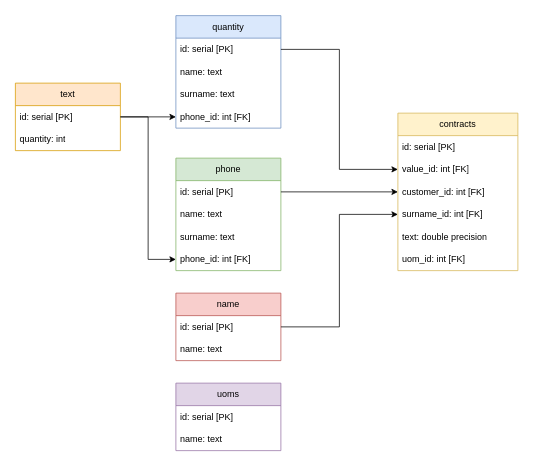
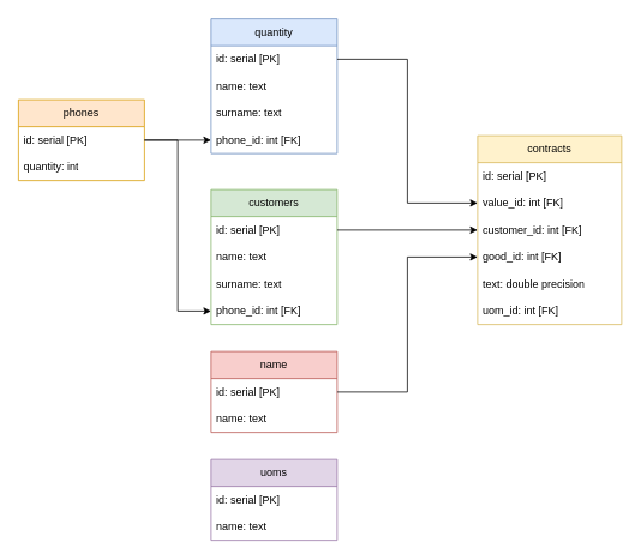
  <mxCell id="0" />
  <mxCell id="1" parent="0" />
- <mxCell id="2" value="phone" style="swimlane;fontStyle=0;childLayout=stackLayout;horizontal=1;startSize=30;horizontalStack=0;resizeParent=1;resizeParentMax=0;resizeLast=0;collapsible=1;marginBottom=0;whiteSpace=wrap;html=1;fillColor=#d5e8d4;strokeColor=#82b366;" vertex="1" parent="1"><mxGeometry x="234" y="210" width="140" height="150" as="geometry" /></mxCell>
+ <mxCell id="2" value="customers" style="swimlane;fontStyle=0;childLayout=stackLayout;horizontal=1;startSize=30;horizontalStack=0;resizeParent=1;resizeParentMax=0;resizeLast=0;collapsible=1;marginBottom=0;whiteSpace=wrap;html=1;fillColor=#d5e8d4;strokeColor=#82b366;" vertex="1" parent="1"><mxGeometry x="234" y="210" width="140" height="150" as="geometry" /></mxCell>
  <mxCell id="3" value="id: serial [PK]" style="text;strokeColor=none;fillColor=none;align=left;verticalAlign=middle;spacingLeft=4;spacingRight=4;overflow=hidden;points=[[0,0.5],[1,0.5]];portConstraint=eastwest;rotatable=0;whiteSpace=wrap;html=1;" vertex="1" parent="2"><mxGeometry y="30" width="140" height="30" as="geometry" /></mxCell>
  <mxCell id="4" value="name: text" style="text;strokeColor=none;fillColor=none;align=left;verticalAlign=middle;spacingLeft=4;spacingRight=4;overflow=hidden;points=[[0,0.5],[1,0.5]];portConstraint=eastwest;rotatable=0;whiteSpace=wrap;html=1;" vertex="1" parent="2"><mxGeometry y="60" width="140" height="30" as="geometry" /></mxCell>
  <mxCell id="5" value="surname: text" style="text;strokeColor=none;fillColor=none;align=left;verticalAlign=middle;spacingLeft=4;spacingRight=4;overflow=hidden;points=[[0,0.5],[1,0.5]];portConstraint=eastwest;rotatable=0;whiteSpace=wrap;html=1;" vertex="1" parent="2"><mxGeometry y="90" width="140" height="30" as="geometry" /></mxCell>
  <mxCell id="6" value="phone_id: int [FK]" style="text;strokeColor=none;fillColor=none;align=left;verticalAlign=middle;spacingLeft=4;spacingRight=4;overflow=hidden;points=[[0,0.5],[1,0.5]];portConstraint=eastwest;rotatable=0;whiteSpace=wrap;html=1;" vertex="1" parent="2"><mxGeometry y="120" width="140" height="30" as="geometry" /></mxCell>
  <mxCell id="7" value="quantity" style="swimlane;fontStyle=0;childLayout=stackLayout;horizontal=1;startSize=30;horizontalStack=0;resizeParent=1;resizeParentMax=0;resizeLast=0;collapsible=1;marginBottom=0;whiteSpace=wrap;html=1;fillColor=#dae8fc;strokeColor=#6c8ebf;" vertex="1" parent="1"><mxGeometry x="234" y="20" width="140" height="150" as="geometry" /></mxCell>
  <mxCell id="8" value="id: serial [PK]" style="text;strokeColor=none;fillColor=none;align=left;verticalAlign=middle;spacingLeft=4;spacingRight=4;overflow=hidden;points=[[0,0.5],[1,0.5]];portConstraint=eastwest;rotatable=0;whiteSpace=wrap;html=1;" vertex="1" parent="7"><mxGeometry y="30" width="140" height="30" as="geometry" /></mxCell>
  <mxCell id="9" value="name: text" style="text;strokeColor=none;fillColor=none;align=left;verticalAlign=middle;spacingLeft=4;spacingRight=4;overflow=hidden;points=[[0,0.5],[1,0.5]];portConstraint=eastwest;rotatable=0;whiteSpace=wrap;html=1;" vertex="1" parent="7"><mxGeometry y="60" width="140" height="30" as="geometry" /></mxCell>
  <mxCell id="10" value="surname: text" style="text;strokeColor=none;fillColor=none;align=left;verticalAlign=middle;spacingLeft=4;spacingRight=4;overflow=hidden;points=[[0,0.5],[1,0.5]];portConstraint=eastwest;rotatable=0;whiteSpace=wrap;html=1;" vertex="1" parent="7"><mxGeometry y="90" width="140" height="30" as="geometry" /></mxCell>
  <mxCell id="11" value="phone_id: int [FK]" style="text;strokeColor=none;fillColor=none;align=left;verticalAlign=middle;spacingLeft=4;spacingRight=4;overflow=hidden;points=[[0,0.5],[1,0.5]];portConstraint=eastwest;rotatable=0;whiteSpace=wrap;html=1;" vertex="1" parent="7"><mxGeometry y="120" width="140" height="30" as="geometry" /></mxCell>
  <mxCell id="12" value="contracts" style="swimlane;fontStyle=0;childLayout=stackLayout;horizontal=1;startSize=30;horizontalStack=0;resizeParent=1;resizeParentMax=0;resizeLast=0;collapsible=1;marginBottom=0;whiteSpace=wrap;html=1;fillColor=#fff2cc;strokeColor=#d6b656;" vertex="1" parent="1"><mxGeometry x="530" y="150" width="160" height="210" as="geometry" /></mxCell>
  <mxCell id="13" value="id: serial [PK]" style="text;strokeColor=none;fillColor=none;align=left;verticalAlign=middle;spacingLeft=4;spacingRight=4;overflow=hidden;points=[[0,0.5],[1,0.5]];portConstraint=eastwest;rotatable=0;whiteSpace=wrap;html=1;" vertex="1" parent="12"><mxGeometry y="30" width="160" height="30" as="geometry" /></mxCell>
  <mxCell id="14" value="value_id: int [FK]" style="text;strokeColor=none;fillColor=none;align=left;verticalAlign=middle;spacingLeft=4;spacingRight=4;overflow=hidden;points=[[0,0.5],[1,0.5]];portConstraint=eastwest;rotatable=0;whiteSpace=wrap;html=1;" vertex="1" parent="12"><mxGeometry y="60" width="160" height="30" as="geometry" /></mxCell>
  <mxCell id="15" value="customer_id: int [FK]" style="text;strokeColor=none;fillColor=none;align=left;verticalAlign=middle;spacingLeft=4;spacingRight=4;overflow=hidden;points=[[0,0.5],[1,0.5]];portConstraint=eastwest;rotatable=0;whiteSpace=wrap;html=1;" vertex="1" parent="12"><mxGeometry y="90" width="160" height="30" as="geometry" /></mxCell>
- <mxCell id="16" value="surname_id: int [FK]" style="text;strokeColor=none;fillColor=none;align=left;verticalAlign=middle;spacingLeft=4;spacingRight=4;overflow=hidden;points=[[0,0.5],[1,0.5]];portConstraint=eastwest;rotatable=0;whiteSpace=wrap;html=1;" vertex="1" parent="12"><mxGeometry y="120" width="160" height="30" as="geometry" /></mxCell>
+ <mxCell id="16" value="good_id: int [FK]" style="text;strokeColor=none;fillColor=none;align=left;verticalAlign=middle;spacingLeft=4;spacingRight=4;overflow=hidden;points=[[0,0.5],[1,0.5]];portConstraint=eastwest;rotatable=0;whiteSpace=wrap;html=1;" vertex="1" parent="12"><mxGeometry y="120" width="160" height="30" as="geometry" /></mxCell>
  <mxCell id="17" value="text:&amp;nbsp;double precision" style="text;strokeColor=none;fillColor=none;align=left;verticalAlign=middle;spacingLeft=4;spacingRight=4;overflow=hidden;points=[[0,0.5],[1,0.5]];portConstraint=eastwest;rotatable=0;whiteSpace=wrap;html=1;" vertex="1" parent="12"><mxGeometry y="150" width="160" height="30" as="geometry" /></mxCell>
  <mxCell id="18" value="uom_id: int [FK]" style="text;strokeColor=none;fillColor=none;align=left;verticalAlign=middle;spacingLeft=4;spacingRight=4;overflow=hidden;points=[[0,0.5],[1,0.5]];portConstraint=eastwest;rotatable=0;whiteSpace=wrap;html=1;" vertex="1" parent="12"><mxGeometry y="180" width="160" height="30" as="geometry" /></mxCell>
- <mxCell id="19" value="text" style="swimlane;fontStyle=0;childLayout=stackLayout;horizontal=1;startSize=30;horizontalStack=0;resizeParent=1;resizeParentMax=0;resizeLast=0;collapsible=1;marginBottom=0;whiteSpace=wrap;html=1;fillColor=#ffe6cc;strokeColor=#d79b00;" vertex="1" parent="1"><mxGeometry x="20" y="110" width="140" height="90" as="geometry" /></mxCell>
+ <mxCell id="19" value="phones" style="swimlane;fontStyle=0;childLayout=stackLayout;horizontal=1;startSize=30;horizontalStack=0;resizeParent=1;resizeParentMax=0;resizeLast=0;collapsible=1;marginBottom=0;whiteSpace=wrap;html=1;fillColor=#ffe6cc;strokeColor=#d79b00;" vertex="1" parent="1"><mxGeometry x="20" y="110" width="140" height="90" as="geometry" /></mxCell>
  <mxCell id="20" value="id: serial [PK]" style="text;strokeColor=none;fillColor=none;align=left;verticalAlign=middle;spacingLeft=4;spacingRight=4;overflow=hidden;points=[[0,0.5],[1,0.5]];portConstraint=eastwest;rotatable=0;whiteSpace=wrap;html=1;" vertex="1" parent="19"><mxGeometry y="30" width="140" height="30" as="geometry" /></mxCell>
  <mxCell id="21" value="quantity: int" style="text;strokeColor=none;fillColor=none;align=left;verticalAlign=middle;spacingLeft=4;spacingRight=4;overflow=hidden;points=[[0,0.5],[1,0.5]];portConstraint=eastwest;rotatable=0;whiteSpace=wrap;html=1;" vertex="1" parent="19"><mxGeometry y="60" width="140" height="30" as="geometry" /></mxCell>
  <mxCell id="22" value="name" style="swimlane;fontStyle=0;childLayout=stackLayout;horizontal=1;startSize=30;horizontalStack=0;resizeParent=1;resizeParentMax=0;resizeLast=0;collapsible=1;marginBottom=0;whiteSpace=wrap;html=1;fillColor=#f8cecc;strokeColor=#b85450;" vertex="1" parent="1"><mxGeometry x="234" y="390" width="140" height="90" as="geometry" /></mxCell>
  <mxCell id="23" value="id: serial [PK]" style="text;strokeColor=none;fillColor=none;align=left;verticalAlign=middle;spacingLeft=4;spacingRight=4;overflow=hidden;points=[[0,0.5],[1,0.5]];portConstraint=eastwest;rotatable=0;whiteSpace=wrap;html=1;" vertex="1" parent="22"><mxGeometry y="30" width="140" height="30" as="geometry" /></mxCell>
  <mxCell id="24" value="name: text" style="text;strokeColor=none;fillColor=none;align=left;verticalAlign=middle;spacingLeft=4;spacingRight=4;overflow=hidden;points=[[0,0.5],[1,0.5]];portConstraint=eastwest;rotatable=0;whiteSpace=wrap;html=1;" vertex="1" parent="22"><mxGeometry y="60" width="140" height="30" as="geometry" /></mxCell>
  <mxCell id="25" value="uoms" style="swimlane;fontStyle=0;childLayout=stackLayout;horizontal=1;startSize=30;horizontalStack=0;resizeParent=1;resizeParentMax=0;resizeLast=0;collapsible=1;marginBottom=0;whiteSpace=wrap;html=1;fillColor=#e1d5e7;strokeColor=#9673a6;" vertex="1" parent="1"><mxGeometry x="234" y="510" width="140" height="90" as="geometry" /></mxCell>
  <mxCell id="26" value="id: serial [PK]" style="text;strokeColor=none;fillColor=none;align=left;verticalAlign=middle;spacingLeft=4;spacingRight=4;overflow=hidden;points=[[0,0.5],[1,0.5]];portConstraint=eastwest;rotatable=0;whiteSpace=wrap;html=1;" vertex="1" parent="25"><mxGeometry y="30" width="140" height="30" as="geometry" /></mxCell>
  <mxCell id="27" value="name: text" style="text;strokeColor=none;fillColor=none;align=left;verticalAlign=middle;spacingLeft=4;spacingRight=4;overflow=hidden;points=[[0,0.5],[1,0.5]];portConstraint=eastwest;rotatable=0;whiteSpace=wrap;html=1;" vertex="1" parent="25"><mxGeometry y="60" width="140" height="30" as="geometry" /></mxCell>
  <mxCell id="28" style="edgeStyle=orthogonalEdgeStyle;rounded=0;orthogonalLoop=1;jettySize=auto;html=1;exitX=1;exitY=0.5;exitDx=0;exitDy=0;entryX=0;entryY=0.5;entryDx=0;entryDy=0;" edge="1" parent="1" source="23" target="16"><mxGeometry relative="1" as="geometry" /></mxCell>
  <mxCell id="29" style="edgeStyle=orthogonalEdgeStyle;rounded=0;orthogonalLoop=1;jettySize=auto;html=1;exitX=1;exitY=0.5;exitDx=0;exitDy=0;entryX=0;entryY=0.5;entryDx=0;entryDy=0;" edge="1" parent="1" source="3" target="15"><mxGeometry relative="1" as="geometry" /></mxCell>
  <mxCell id="30" style="edgeStyle=orthogonalEdgeStyle;rounded=0;orthogonalLoop=1;jettySize=auto;html=1;exitX=1;exitY=0.5;exitDx=0;exitDy=0;entryX=0;entryY=0.5;entryDx=0;entryDy=0;" edge="1" parent="1" source="8" target="14"><mxGeometry relative="1" as="geometry" /></mxCell>
  <mxCell id="31" style="edgeStyle=orthogonalEdgeStyle;rounded=0;orthogonalLoop=1;jettySize=auto;html=1;exitX=1;exitY=0.5;exitDx=0;exitDy=0;entryX=0;entryY=0.5;entryDx=0;entryDy=0;" edge="1" parent="1" source="20" target="11"><mxGeometry relative="1" as="geometry" /></mxCell>
  <mxCell id="32" style="edgeStyle=orthogonalEdgeStyle;rounded=0;orthogonalLoop=1;jettySize=auto;html=1;exitX=1;exitY=0.5;exitDx=0;exitDy=0;entryX=0;entryY=0.5;entryDx=0;entryDy=0;" edge="1" parent="1" source="20" target="6"><mxGeometry relative="1" as="geometry" /></mxCell>
